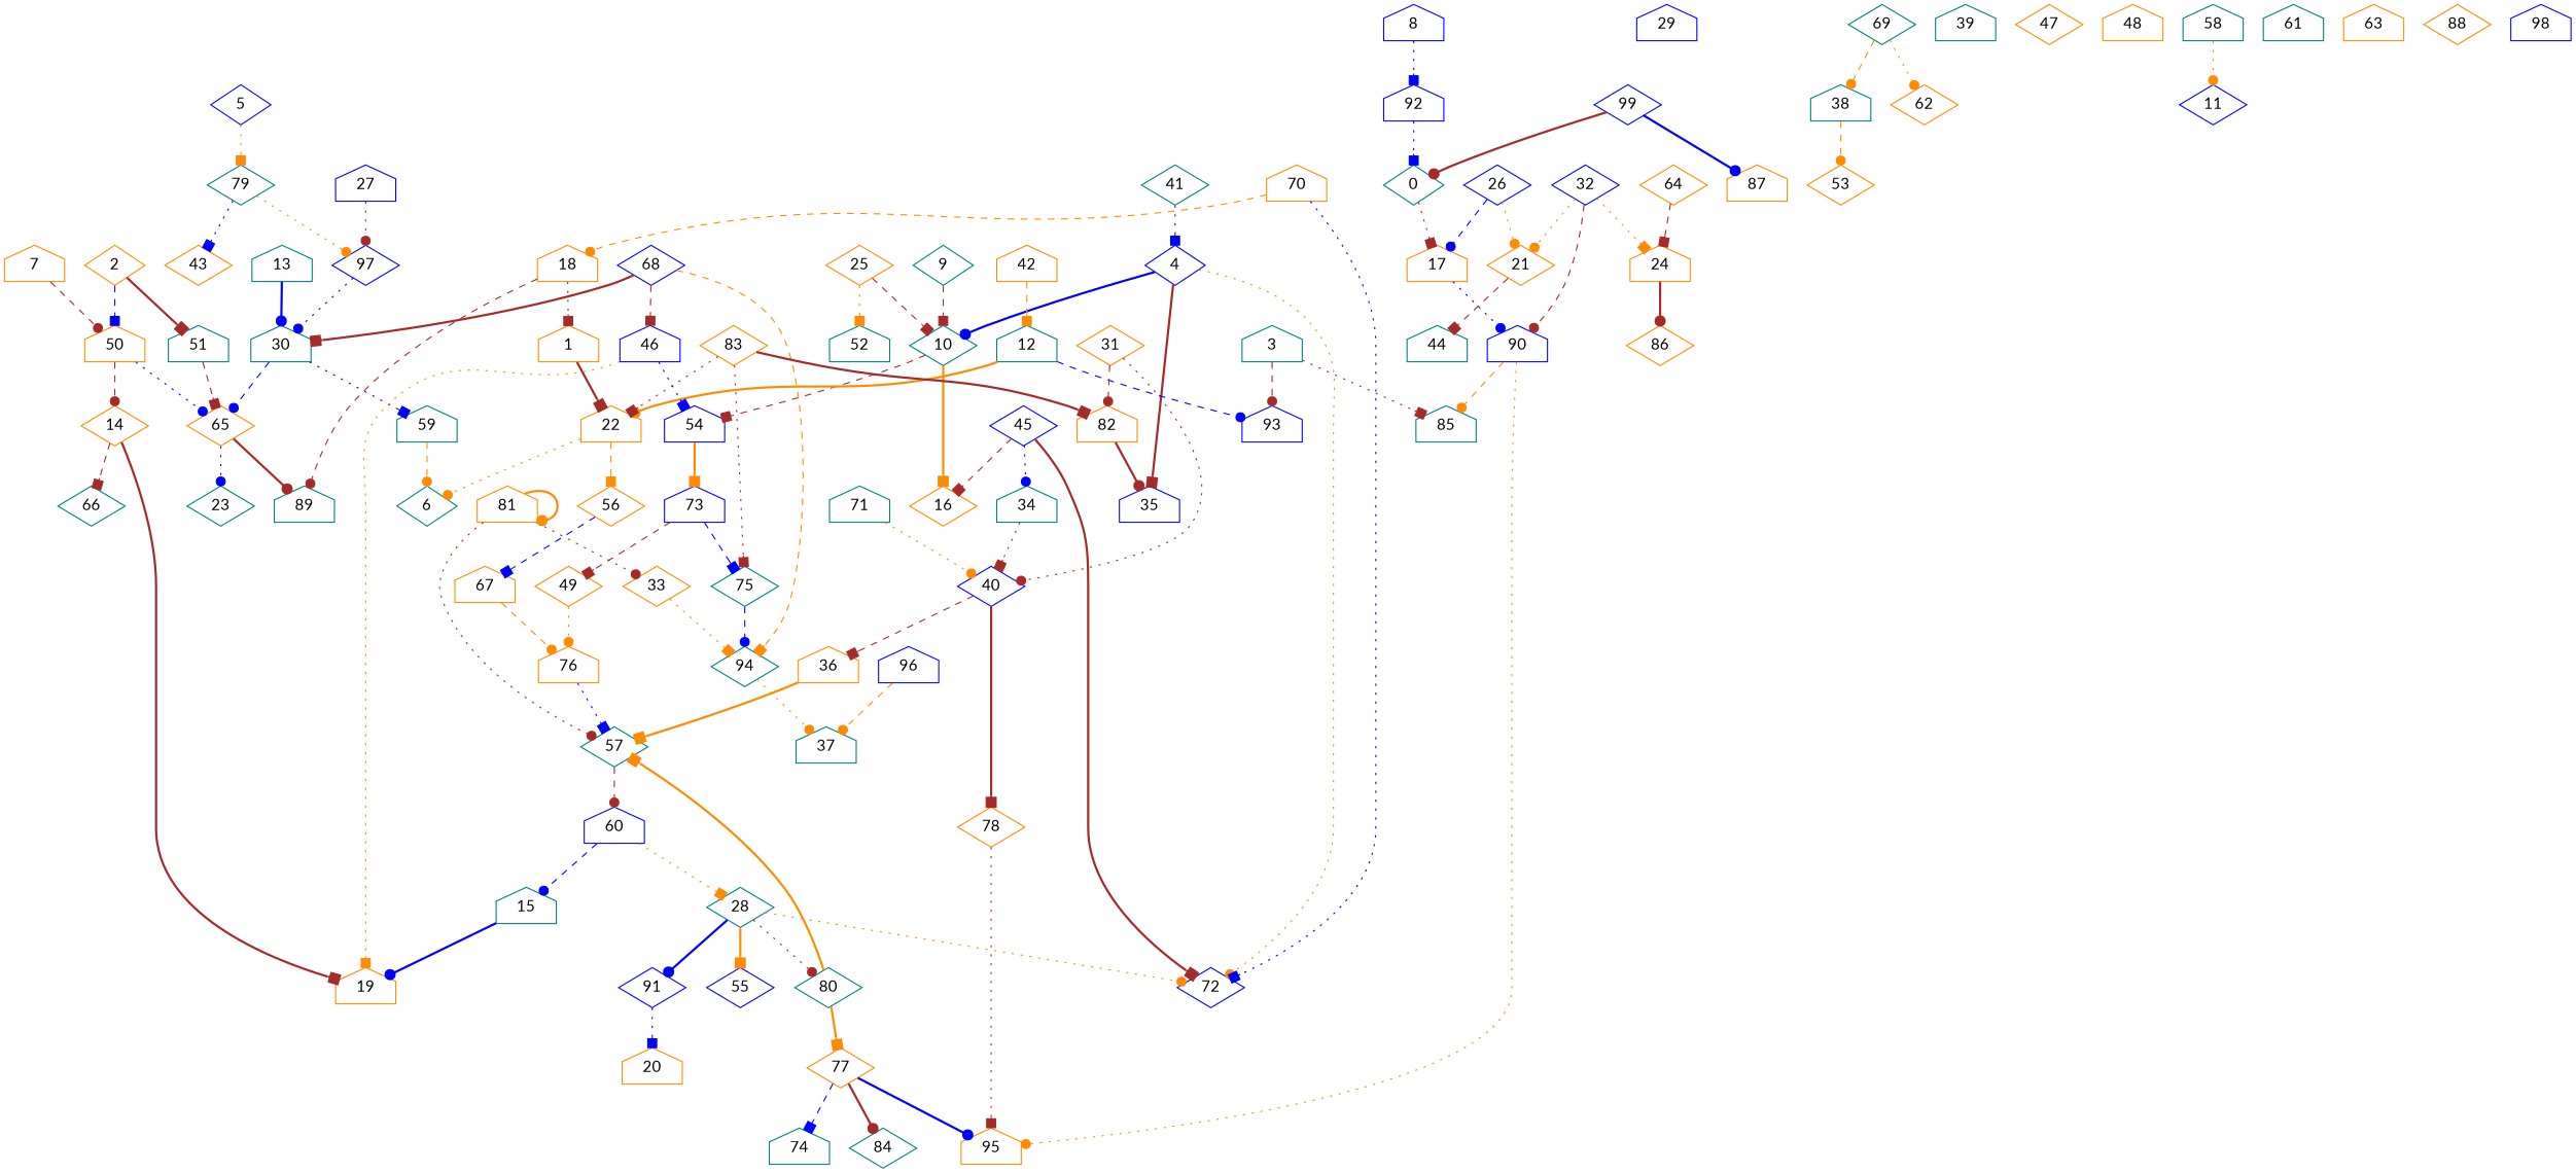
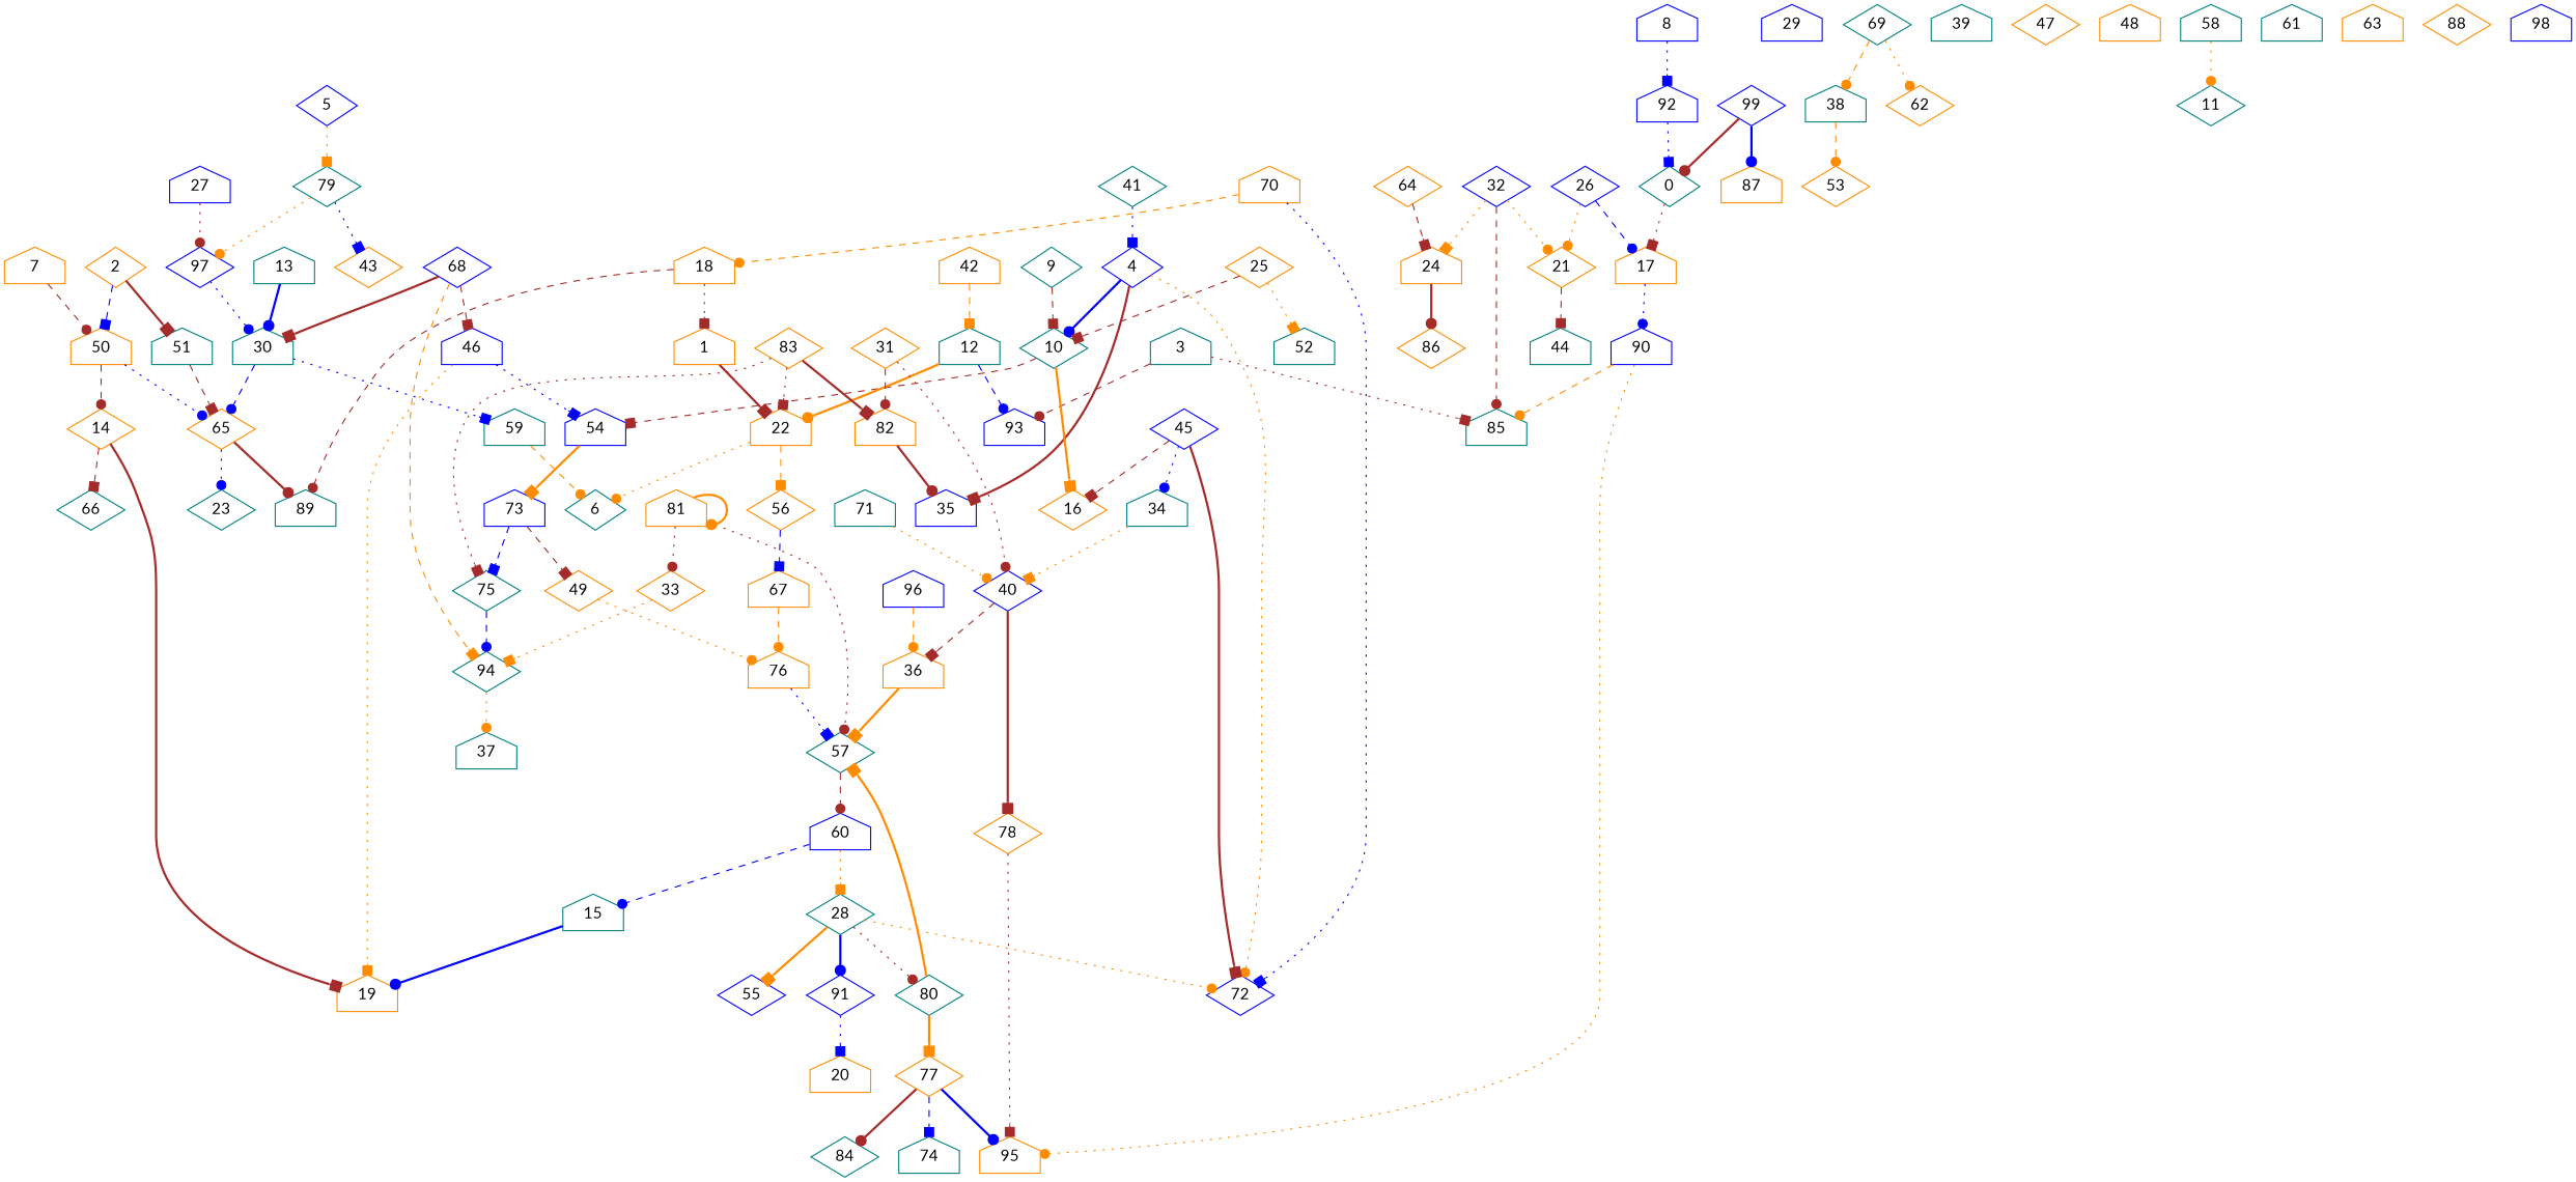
  digraph {
    fontname=Lato
    node [color=darkorange fontname=Lato shape=house]
    edge [arrowhead=box color=brown fontname=Lato style=dotted]
    0 [color=teal shape=diamond]
    17
    90 [color=blue]
    85 [color=teal]
    95
    1
    22
    6 [color=teal shape=diamond]
    56 [shape=diamond]
    67
    2 [shape=diamond]
    50
    51 [color=teal]
    14 [shape=diamond]
    65 [shape=diamond]
    19
    66 [color=teal shape=diamond]
    89 [color=teal]
    23 [color=teal shape=diamond]
    3 [color=teal]
    93 [color=blue]
    4 [color=blue shape=diamond]
    10 [color=teal shape=diamond]
    35 [color=blue]
    72 [color=blue shape=diamond]
    16 [shape=diamond]
    54 [color=blue]
    73 [color=blue]
    5 [color=blue shape=diamond]
    79 [color=teal shape=diamond]
    97 [color=blue shape=diamond]
    43 [shape=diamond]
    30 [color=teal]
    7
    8 [color=blue]
    92 [color=blue]
    9 [color=teal shape=diamond]
    49 [shape=diamond]
    75 [color=teal shape=diamond]
    12 [color=teal]
    13 [color=teal]
    59 [color=teal]
    15 [color=teal]
    18
    21 [shape=diamond]
    44 [color=teal]
    76
    86 [shape=diamond]
    24
    25 [shape=diamond]
    52 [color=teal]
    26 [color=blue shape=diamond]
    27 [color=blue]
    28 [color=teal shape=diamond]
    55 [color=blue shape=diamond]
    80 [color=teal shape=diamond]
    91 [color=blue shape=diamond]
    57 [color=teal shape=diamond]
    77 [shape=diamond]
    20
    60 [color=blue]
    74 [color=teal]
    84 [color=teal shape=diamond]
    29 [color=blue]
    31 [shape=diamond]
    40 [color=blue shape=diamond]
    82
    36
    78 [shape=diamond]
    32 [color=blue shape=diamond]
    33 [shape=diamond]
    94 [color=teal shape=diamond]
    37 [color=teal]
    34 [color=teal]
    38 [color=teal]
    53 [shape=diamond]
    39 [color=teal]
    41 [color=teal shape=diamond]
    42
    45 [color=blue shape=diamond]
    46 [color=blue]
    47 [shape=diamond]
    48
    58 [color=teal]
-   11 [color=blue shape=diamond]
+   11 [color=teal shape=diamond]
    61 [color=teal]
    63
    64 [shape=diamond]
    68 [color=blue shape=diamond]
    69 [color=teal shape=diamond]
    62 [shape=diamond]
    70
    71 [color=teal]
    81
    83 [shape=diamond]
    88 [shape=diamond]
    96 [color=blue]
    98 [color=blue]
    99 [color=blue shape=diamond]
    87
    0 -> 17
    17 -> 90 [arrowhead=dot color=blue]
    90 -> 85 [arrowhead=dot color=darkorange style=dashed]
    90 -> 95 [arrowhead=dot color=darkorange]
    1 -> 22 [style=bold]
    22 -> 6 [arrowhead=dot color=darkorange]
    22 -> 56 [color=darkorange style=dashed]
    56 -> 67 [color=blue style=dashed]
    67 -> 76 [arrowhead=dot color=darkorange style=dashed]
    2 -> 50 [color=blue style=dashed]
    2 -> 51 [style=bold]
    50 -> 14 [arrowhead=dot style=dashed]
    50 -> 65 [arrowhead=dot color=blue]
    51 -> 65 [style=dashed]
    14 -> 19 [style=bold]
    14 -> 66 [style=dashed]
    65 -> 89 [arrowhead=dot style=bold]
    65 -> 23 [arrowhead=dot color=blue]
    3 -> 85
    3 -> 93 [arrowhead=dot style=dashed]
    4 -> 10 [arrowhead=dot color=blue style=bold]
    4 -> 35 [style=bold]
    4 -> 72 [arrowhead=dot color=darkorange]
    10 -> 16 [color=darkorange style=bold]
    10 -> 54 [style=dashed]
    54 -> 73 [color=darkorange style=bold]
    73 -> 49 [style=dashed]
    73 -> 75 [color=blue style=dashed]
    5 -> 79 [color=darkorange]
    79 -> 97 [arrowhead=dot color=darkorange]
    79 -> 43 [color=blue]
    97 -> 30 [arrowhead=dot color=blue]
    30 -> 65 [arrowhead=dot color=blue style=dashed]
    30 -> 59 [color=blue]
    7 -> 50 [arrowhead=dot style=dashed]
    8 -> 92 [color=blue]
    92 -> 0 [color=blue]
    9 -> 10 [style=dashed]
    49 -> 76 [arrowhead=dot color=darkorange]
    75 -> 94 [arrowhead=dot color=blue style=dashed]
    12 -> 22 [arrowhead=dot color=darkorange style=bold]
    12 -> 93 [arrowhead=dot color=blue style=dashed]
    13 -> 30 [arrowhead=dot color=blue style=bold]
    59 -> 6 [arrowhead=dot color=darkorange style=dashed]
    15 -> 19 [arrowhead=dot color=blue style=bold]
    18 -> 1
    18 -> 89 [arrowhead=dot style=dashed]
    21 -> 44 [style=dashed]
    76 -> 57 [color=blue]
    24 -> 86 [arrowhead=dot style=bold]
    25 -> 10 [style=dashed]
    25 -> 52 [color=darkorange]
    26 -> 17 [arrowhead=dot color=blue style=dashed]
    26 -> 21 [arrowhead=dot color=darkorange]
    27 -> 97 [arrowhead=dot]
    28 -> 72 [arrowhead=dot color=darkorange]
    28 -> 55 [color=darkorange style=bold]
    28 -> 80 [arrowhead=dot]
    28 -> 91 [arrowhead=dot color=blue style=bold]
    80 -> 57 [color=darkorange style=bold]
    80 -> 77 [color=darkorange style=bold]
    91 -> 20 [color=blue]
    57 -> 60 [arrowhead=dot style=dashed]
    77 -> 95 [arrowhead=dot color=blue style=bold]
    77 -> 74 [color=blue style=dashed]
    77 -> 84 [arrowhead=dot style=bold]
    60 -> 15 [arrowhead=dot color=blue style=dashed]
    60 -> 28 [color=darkorange]
    31 -> 40 [arrowhead=dot]
    31 -> 82 [arrowhead=dot style=dashed]
    40 -> 36 [style=dashed]
    40 -> 78 [style=bold]
    82 -> 35 [arrowhead=dot style=bold]
    36 -> 57 [color=darkorange style=bold]
    78 -> 95
-   32 -> 90 [arrowhead=dot style=dashed]
+   32 -> 85 [arrowhead=dot style=dashed]
    32 -> 21 [arrowhead=dot color=darkorange]
    32 -> 24 [color=darkorange]
    33 -> 94 [color=darkorange]
    94 -> 37 [arrowhead=dot color=darkorange]
-   34 -> 40
+   34 -> 40 [color=darkorange]
    38 -> 53 [arrowhead=dot color=darkorange style=dashed]
    41 -> 4 [color=blue]
    42 -> 12 [color=darkorange style=dashed]
    45 -> 72 [style=bold]
    45 -> 16 [style=dashed]
    45 -> 34 [arrowhead=dot color=blue]
    46 -> 19 [color=darkorange]
    46 -> 54 [color=blue]
    58 -> 11 [arrowhead=dot color=darkorange]
    64 -> 24 [style=dashed]
    68 -> 30 [style=bold]
    68 -> 94 [color=darkorange style=dashed]
    68 -> 46 [style=dashed]
    69 -> 38 [arrowhead=dot color=darkorange style=dashed]
    69 -> 62 [arrowhead=dot color=darkorange]
    70 -> 72 [color=blue]
    70 -> 18 [arrowhead=dot color=darkorange style=dashed]
    71 -> 40 [arrowhead=dot color=darkorange]
    81 -> 57 [arrowhead=dot]
    81 -> 33 [arrowhead=dot]
    81 -> 81 [arrowhead=dot color=darkorange style=bold]
    83 -> 22
    83 -> 75
    83 -> 82 [style=bold]
-   96 -> 37 [arrowhead=dot color=darkorange style=dashed]
+   96 -> 36 [arrowhead=dot color=darkorange style=dashed]
    99 -> 0 [arrowhead=dot style=bold]
    99 -> 87 [arrowhead=dot color=blue style=bold]
  }
